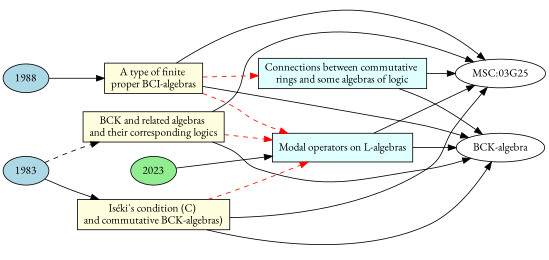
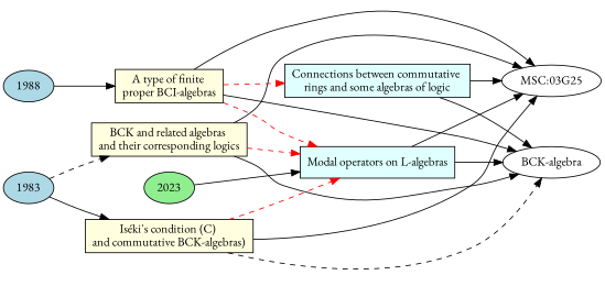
  digraph {
    fontname="EB Garamond"
    rankdir=LR
    node [fillcolor=lightyellow fontname="EB Garamond" shape=ellipse style=filled]
    edge [fontname="EB Garamond"]
    1983 [fillcolor=lightblue]
    n2 [label="Iséki's condition (C) \nand commutative BCK-algebras)" shape=box]
    n3 [label="BCK and related algebras \nand their corresponding logics" shape=box]
    n4 [fillcolor=lightcyan label="Modal operators on L-algebras" shape=box]
    n5 [fillcolor=white label="MSC:03G25"]
    n6 [fillcolor=white label="BCK-algebra"]
    1988 [fillcolor=lightblue]
    n8 [label="A type of finite \nproper BCI-algebras" shape=box]
    n9 [fillcolor=lightcyan label="Connections between commutative \nrings and some algebras of logic" shape=box]
    2023 [fillcolor=lightgreen]
    1983 -> n2
    1983 -> n3 [style=dashed]
    n2 -> n4 [color=red style=dashed]
    n2 -> n5
-   n2 -> n6
+   n2 -> n6 [style=dashed]
    n3 -> n4 [color=red style=dashed]
    n3 -> n5
    n3 -> n6
    n4 -> n5
    n4 -> n6
    1988 -> n8
    n8 -> n4 [color=red style=dashed]
    n8 -> n5
    n8 -> n6
    n8 -> n9 [color=red style=dashed]
    n9 -> n5
    n9 -> n6
    2023 -> n4
  }
